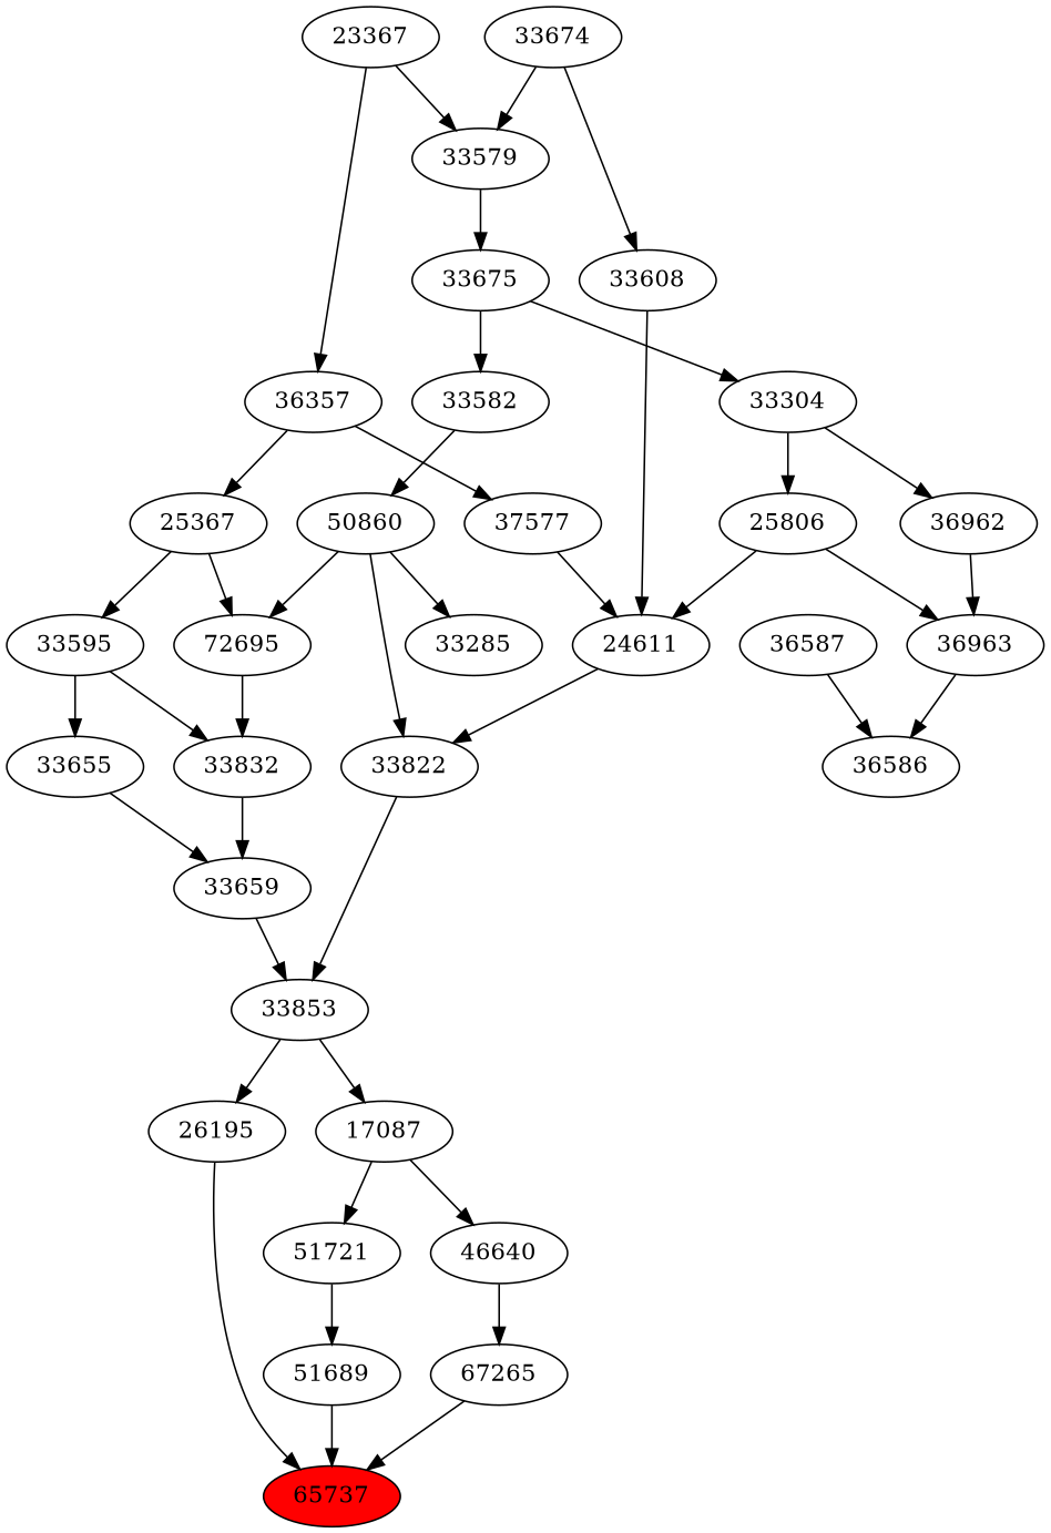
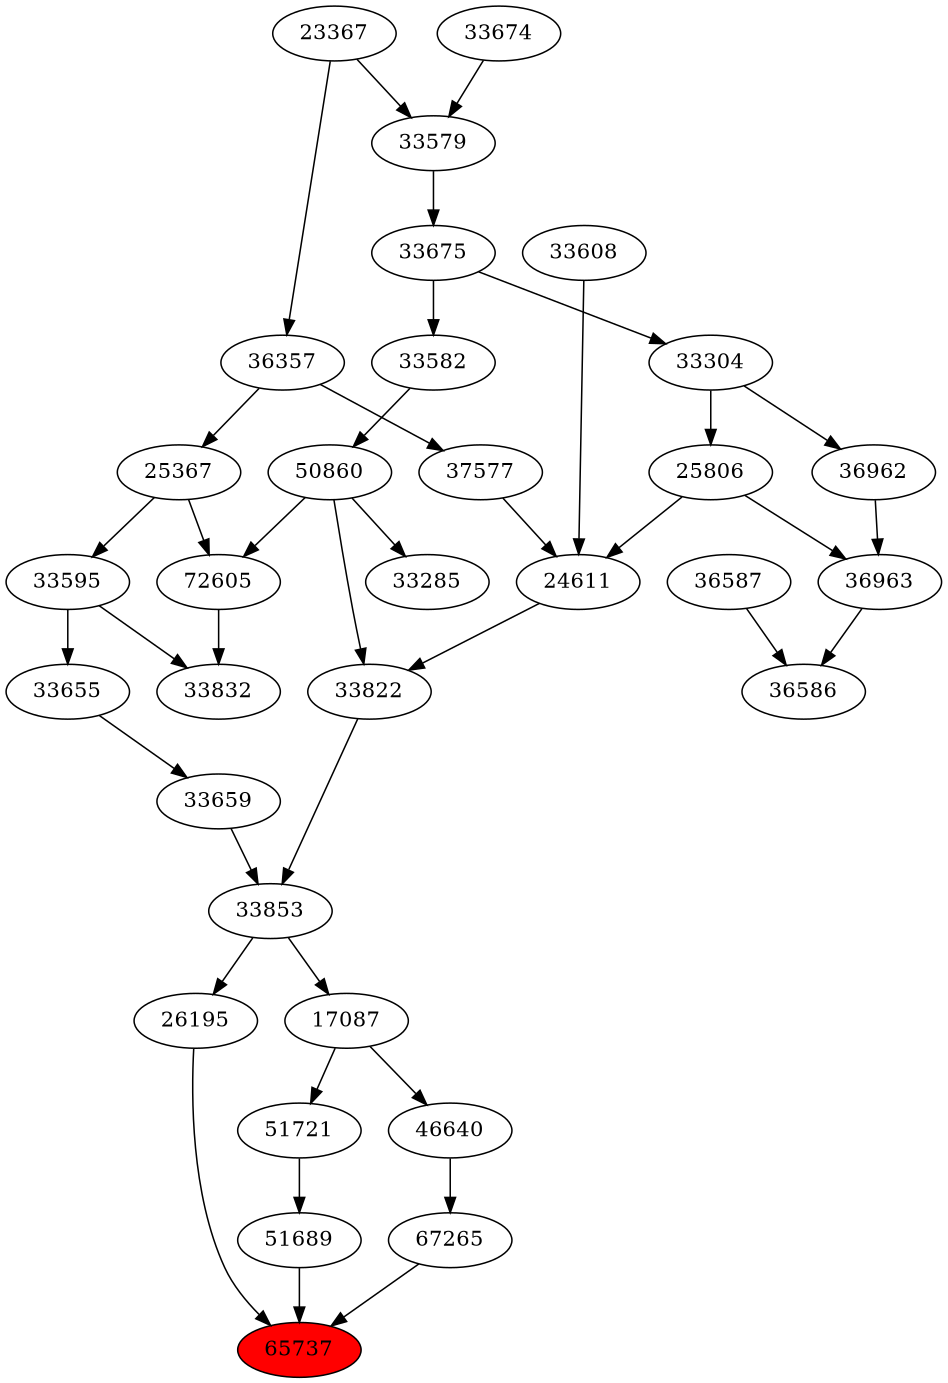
  strict digraph {
    n1 [fillcolor=red label=65737 style=filled]
    n2 [label=26195]
    n3 [label=67265]
    n4 [label=51689]
    n5 [label=33853]
    n6 [label=17087]
    n7 [label=46640]
    n8 [label=51721]
    n9 [label=33659]
    n10 [label=33822]
    n11 [label=33655]
    n12 [label=33832]
    n13 [label=24611]
    n14 [label=50860]
-   n15 [label=72695]
+   n15 [label=72605]
    n16 [label=33285]
    n17 [label=36586]
    n18 [label=33595]
    n19 [label=36587]
    n20 [label=25806]
    n21 [label=36963]
    n22 [label=33608]
    n23 [label=37577]
    n24 [label=33582]
    n25 [label=25367]
    n26 [label=33304]
    n27 [label=36962]
    n28 [label=33674]
    n29 [label=33579]
    n30 [label=36357]
    n31 [label=33675]
    n32 [label=23367]
    n2 -> n1
    n3 -> n1
    n4 -> n1
    n5 -> n2
    n5 -> n6
    n6 -> n7
    n6 -> n8
    n7 -> n3
    n8 -> n4
    n9 -> n5
    n10 -> n5
    n11 -> n9
-   n12 -> n9
    n13 -> n10
    n14 -> n10
    n14 -> n15
    n14 -> n16
    n15 -> n12
    n18 -> n11
    n18 -> n12
    n19 -> n17
    n20 -> n13
    n20 -> n21
    n21 -> n17
    n22 -> n13
    n23 -> n13
    n24 -> n14
    n25 -> n15
    n25 -> n18
    n26 -> n20
    n26 -> n27
    n27 -> n21
-   n28 -> n22
    n28 -> n29
    n29 -> n31
    n30 -> n23
    n30 -> n25
    n31 -> n24
    n31 -> n26
    n32 -> n29
    n32 -> n30
  }
